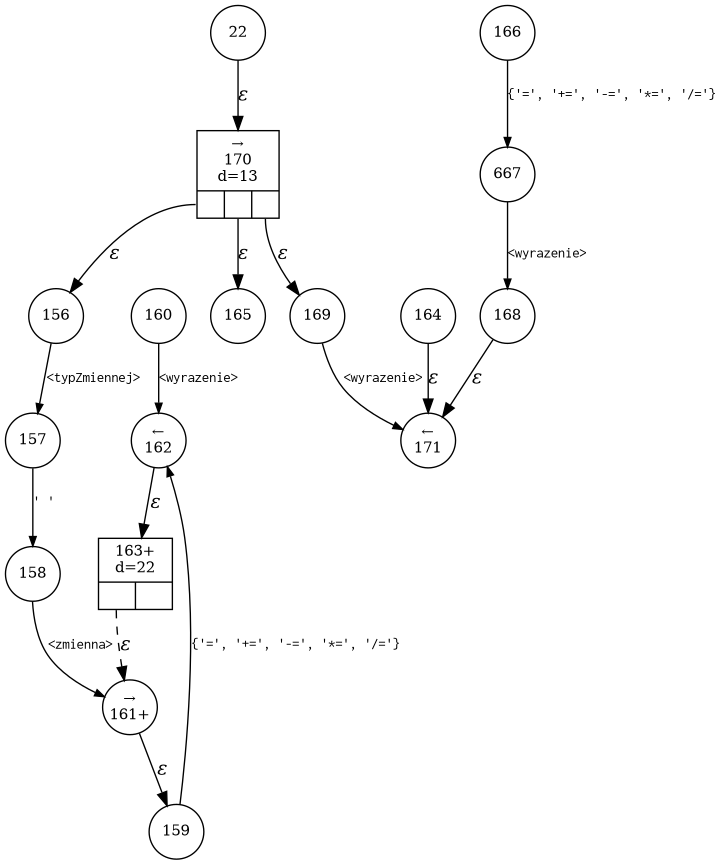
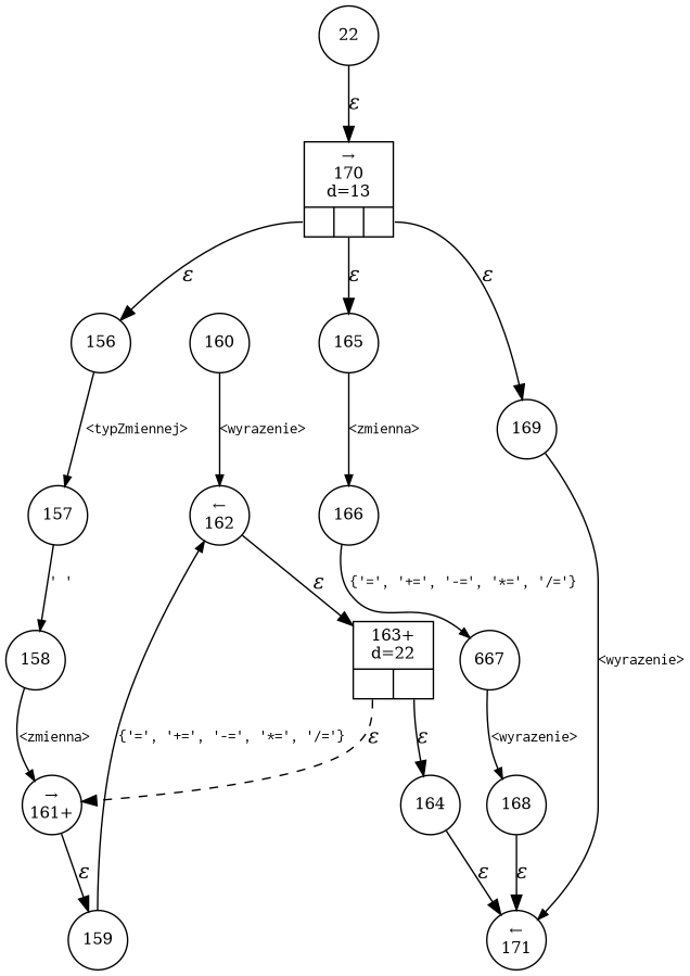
  digraph {
    rankdir=TB
    node [fixedsize=true fontsize=11 peripheries=1 shape=circle]
    edge [fontname="Times-Italic"]
    n1 [label=160 width=.55]
    n2 [label="&larr;\n162" width=.55]
    n3 [fixedsize=false label="{163+\nd=22|{<p0>|<p1>}}" shape=record]
    n4 [label="&rarr;\n161+" width=.55]
    n5 [label=159 width=.55]
    n6 [label=164 width=.55]
    n7 [label="&larr;\n171" width=.55]
    n8 [label=165 width=.55]
    n9 [label=166 width=.55]
    n10 [label=667 width=.55]
    n11 [label=168 width=.55]
    n12 [label=169 width=.55]
    n13 [fixedsize=false label="{&rarr;\n170\nd=13|{<p0>|<p1>|<p2>}}" shape=record]
    n14 [label=156 width=.55]
    n15 [label=157 width=.55]
    n16 [label=22 width=.55]
    n17 [label=158 width=.55]
    n1 -> n2 [arrowhead=normal arrowsize=.7 fontname=Courier fontsize=11 label="<wyrazenie>"]
    n2 -> n3 [label="&epsilon;"]
    n3 -> n4 [label="&epsilon;" style=dashed tailport=p0]
+   n3 -> n6 [label="&epsilon;" tailport=p1]
    n4 -> n5 [label="&epsilon;"]
    n5 -> n2 [arrowhead=normal arrowsize=.7 fontname=Courier fontsize=11 label="{'=', '+=', '-=', '*=', '/='}"]
    n6 -> n7 [label="&epsilon;"]
+   n8 -> n9 [arrowhead=normal arrowsize=.7 fontname=Courier fontsize=11 label="<zmienna>"]
    n9 -> n10 [arrowhead=normal arrowsize=.7 fontname=Courier fontsize=11 label="{'=', '+=', '-=', '*=', '/='}"]
    n10 -> n11 [arrowhead=normal arrowsize=.7 fontname=Courier fontsize=11 label="<wyrazenie>"]
    n11 -> n7 [label="&epsilon;"]
    n12 -> n7 [arrowhead=normal arrowsize=.7 fontname=Courier fontsize=11 label="<wyrazenie>"]
    n13 -> n8 [label="&epsilon;" tailport=p1]
    n13 -> n12 [label="&epsilon;" tailport=p2]
    n13 -> n14 [label="&epsilon;" tailport=p0]
    n14 -> n15 [arrowhead=normal arrowsize=.7 fontname=Courier fontsize=11 label="<typZmiennej>"]
    n15 -> n17 [arrowhead=normal arrowsize=.7 fontname=Courier fontsize=11 label="' '"]
    n16 -> n13 [label="&epsilon;"]
    n17 -> n4 [arrowhead=normal arrowsize=.7 fontname=Courier fontsize=11 label="<zmienna>"]
  }
